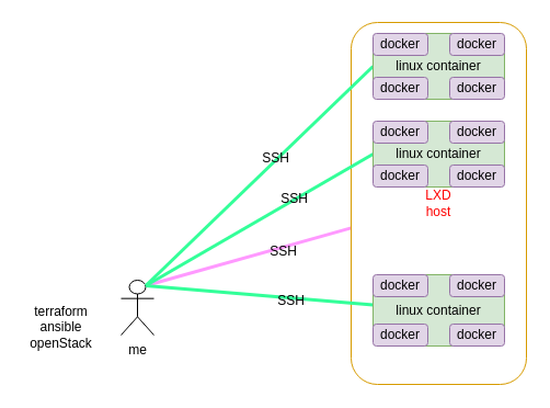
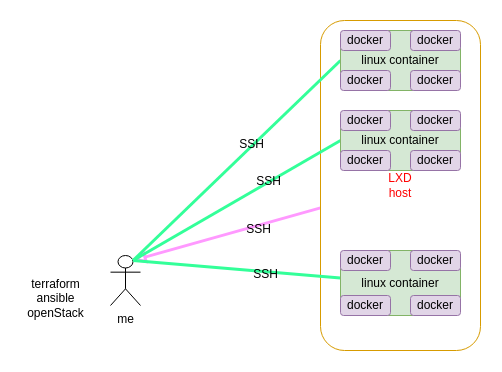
  <mxCell id="0" />
  <mxCell id="1" parent="0" />
  <mxCell id="2" value="me" style="shape=umlActor;verticalLabelPosition=bottom;labelBackgroundColor=#ffffff;verticalAlign=top;html=1;outlineConnect=0;" vertex="1" parent="1"><mxGeometry x="110" y="255" width="30" height="50" as="geometry" /></mxCell>
- <mxCell id="3" style="rounded=0;orthogonalLoop=1;jettySize=auto;html=1;endArrow=none;endFill=0;entryX=0.75;entryY=0.1;entryDx=0;entryDy=0;entryPerimeter=0;strokeWidth=3;strokeColor=#FF99FF;" edge="1" parent="1" source="5" target="2"><mxGeometry relative="1" as="geometry"><mxPoint x="125" y="285" as="targetPoint" /></mxGeometry></mxCell>
+ <mxCell id="3" style="rounded=0;orthogonalLoop=1;jettySize=auto;html=1;endArrow=block;endFill=0;entryX=0.75;entryY=0.1;entryDx=0;entryDy=0;entryPerimeter=0;strokeWidth=3;strokeColor=#FF99FF;" edge="1" parent="1" source="5" target="2"><mxGeometry relative="1" as="geometry"><mxPoint x="125" y="285" as="targetPoint" /></mxGeometry></mxCell>
  <mxCell id="4" value="SSH" style="text;html=1;align=center;verticalAlign=middle;resizable=0;points=[];" vertex="1" connectable="0" parent="3"><mxGeometry x="-0.321" y="3" relative="1" as="geometry"><mxPoint as="offset" /></mxGeometry></mxCell>
  <mxCell id="5" value="&lt;font color=&quot;#ff0000&quot;&gt;LXD &lt;br&gt;host&lt;/font&gt;" style="rounded=1;whiteSpace=wrap;html=1;fillColor=#ffffff;strokeColor=#d79b00;" vertex="1" parent="1"><mxGeometry x="320" y="20" width="160" height="330" as="geometry" /></mxCell>
  <mxCell id="6" style="rounded=0;orthogonalLoop=1;jettySize=auto;html=1;endArrow=none;endFill=0;entryX=0.75;entryY=0.1;entryDx=0;entryDy=0;entryPerimeter=0;strokeColor=#33FF99;strokeWidth=3;exitX=0;exitY=0.5;exitDx=0;exitDy=0;" edge="1" parent="1" source="8" target="2"><mxGeometry relative="1" as="geometry"><mxPoint x="125" y="281" as="targetPoint" /></mxGeometry></mxCell>
  <mxCell id="7" value="SSH" style="text;html=1;align=center;verticalAlign=middle;resizable=0;points=[];" vertex="1" connectable="0" parent="6"><mxGeometry x="-0.306" y="-1" relative="1" as="geometry"><mxPoint as="offset" /></mxGeometry></mxCell>
  <mxCell id="8" value="&lt;span&gt;linux container&lt;/span&gt;" style="rounded=1;whiteSpace=wrap;html=1;fillColor=#d5e8d4;strokeColor=#82b366;" vertex="1" parent="1"><mxGeometry x="340" y="110" width="120" height="60" as="geometry" /></mxCell>
  <mxCell id="9" style="edgeStyle=none;rounded=0;orthogonalLoop=1;jettySize=auto;html=1;entryX=0.75;entryY=0.1;entryDx=0;entryDy=0;entryPerimeter=0;endArrow=none;endFill=0;strokeWidth=3;strokeColor=#33FF99;exitX=0;exitY=0.5;exitDx=0;exitDy=0;" edge="1" parent="1" source="11" target="2"><mxGeometry relative="1" as="geometry" /></mxCell>
  <mxCell id="10" value="SSH" style="text;html=1;align=center;verticalAlign=middle;resizable=0;points=[];" vertex="1" connectable="0" parent="9"><mxGeometry x="-0.152" y="-2" relative="1" as="geometry"><mxPoint as="offset" /></mxGeometry></mxCell>
  <mxCell id="11" value="linux container" style="rounded=1;whiteSpace=wrap;html=1;fillColor=#d5e8d4;strokeColor=#82b366;" vertex="1" parent="1"><mxGeometry x="340" y="30" width="120" height="60" as="geometry" /></mxCell>
  <mxCell id="12" style="edgeStyle=none;rounded=0;orthogonalLoop=1;jettySize=auto;html=1;entryX=0.75;entryY=0.1;entryDx=0;entryDy=0;entryPerimeter=0;endArrow=none;endFill=0;strokeColor=#33FF99;strokeWidth=3;" edge="1" parent="1" source="14" target="2"><mxGeometry relative="1" as="geometry" /></mxCell>
  <mxCell id="13" value="SSH" style="text;html=1;align=center;verticalAlign=middle;resizable=0;points=[];" vertex="1" connectable="0" parent="12"><mxGeometry x="-0.272" y="2" relative="1" as="geometry"><mxPoint as="offset" /></mxGeometry></mxCell>
  <mxCell id="14" value="&lt;span&gt;linux container&lt;/span&gt;" style="rounded=1;whiteSpace=wrap;html=1;fillColor=#d5e8d4;strokeColor=#82b366;" vertex="1" parent="1"><mxGeometry x="340" y="250" width="120" height="65" as="geometry" /></mxCell>
  <mxCell id="15" value="docker" style="rounded=1;whiteSpace=wrap;html=1;fillColor=#e1d5e7;strokeColor=#9673a6;" vertex="1" parent="1"><mxGeometry x="410" y="30" width="50" height="20" as="geometry" /></mxCell>
  <mxCell id="16" value="docker" style="rounded=1;whiteSpace=wrap;html=1;fillColor=#e1d5e7;strokeColor=#9673a6;" vertex="1" parent="1"><mxGeometry x="410" y="70" width="50" height="20" as="geometry" /></mxCell>
  <mxCell id="17" value="docker" style="rounded=1;whiteSpace=wrap;html=1;fillColor=#e1d5e7;strokeColor=#9673a6;" vertex="1" parent="1"><mxGeometry x="340" y="30" width="50" height="20" as="geometry" /></mxCell>
  <mxCell id="18" value="docker" style="rounded=1;whiteSpace=wrap;html=1;fillColor=#e1d5e7;strokeColor=#9673a6;" vertex="1" parent="1"><mxGeometry x="340" y="70" width="50" height="20" as="geometry" /></mxCell>
  <mxCell id="19" value="docker" style="rounded=1;whiteSpace=wrap;html=1;fillColor=#e1d5e7;strokeColor=#9673a6;" vertex="1" parent="1"><mxGeometry x="410" y="110" width="50" height="20" as="geometry" /></mxCell>
  <mxCell id="20" value="docker" style="rounded=1;whiteSpace=wrap;html=1;fillColor=#e1d5e7;strokeColor=#9673a6;" vertex="1" parent="1"><mxGeometry x="410" y="150" width="50" height="20" as="geometry" /></mxCell>
  <mxCell id="21" value="docker" style="rounded=1;whiteSpace=wrap;html=1;fillColor=#e1d5e7;strokeColor=#9673a6;" vertex="1" parent="1"><mxGeometry x="340" y="110" width="50" height="20" as="geometry" /></mxCell>
  <mxCell id="22" value="docker" style="rounded=1;whiteSpace=wrap;html=1;fillColor=#e1d5e7;strokeColor=#9673a6;" vertex="1" parent="1"><mxGeometry x="340" y="150" width="50" height="20" as="geometry" /></mxCell>
  <mxCell id="23" value="docker" style="rounded=1;whiteSpace=wrap;html=1;fillColor=#e1d5e7;strokeColor=#9673a6;" vertex="1" parent="1"><mxGeometry x="410" y="295" width="50" height="20" as="geometry" /></mxCell>
  <mxCell id="24" value="docker" style="rounded=1;whiteSpace=wrap;html=1;fillColor=#e1d5e7;strokeColor=#9673a6;" vertex="1" parent="1"><mxGeometry x="410" y="250" width="50" height="20" as="geometry" /></mxCell>
  <mxCell id="25" value="docker" style="rounded=1;whiteSpace=wrap;html=1;fillColor=#e1d5e7;strokeColor=#9673a6;" vertex="1" parent="1"><mxGeometry x="340" y="295" width="50" height="20" as="geometry" /></mxCell>
  <mxCell id="26" value="docker" style="rounded=1;whiteSpace=wrap;html=1;fillColor=#e1d5e7;strokeColor=#9673a6;" vertex="1" parent="1"><mxGeometry x="340" y="250" width="50" height="20" as="geometry" /></mxCell>
  <mxCell id="27" value="terraform&lt;br&gt;ansible&lt;br&gt;openStack" style="text;html=1;align=center;verticalAlign=middle;resizable=0;points=[];autosize=1;" vertex="1" parent="1"><mxGeometry x="20" y="272.5" width="70" height="50" as="geometry" /></mxCell>
